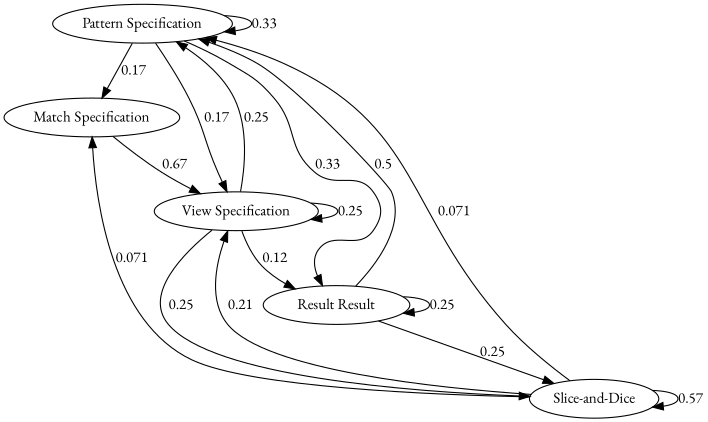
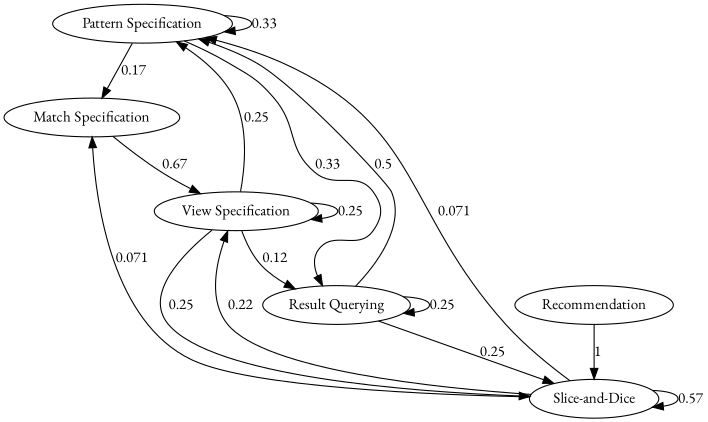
  digraph {
    fontname="EB Garamond"
    node [fontname="EB Garamond"]
    edge [fontname="EB Garamond" weight=0.25]
    "Pattern Specification"
    "Match Specification"
    "View Specification"
-   "Result Querying" [label="Result Result"]
+   "Result Querying"
    "Slice-and-Dice"
+   Recommendation
    "Pattern Specification" -> "Pattern Specification" [label=0.33 weight=0.3333333333333333]
    "Pattern Specification" -> "Match Specification" [label=0.17 weight=0.16666666666666666]
-   "Pattern Specification" -> "View Specification" [label=0.17 weight=0.16666666666666666]
    "Pattern Specification" -> "Result Querying" [label=0.33 weight=0.3333333333333333]
    "Match Specification" -> "View Specification" [label=0.67 weight=0.6666666666666666]
    "View Specification" -> "Pattern Specification" [label=0.25]
    "View Specification" -> "View Specification" [label=0.25]
    "View Specification" -> "Result Querying" [label=0.12 weight=0.125]
    "View Specification" -> "Slice-and-Dice" [label=0.25]
    "Result Querying" -> "Pattern Specification" [label=0.5 weight=0.5]
    "Result Querying" -> "Result Querying" [label=0.25]
    "Result Querying" -> "Slice-and-Dice" [label=0.25]
    "Slice-and-Dice" -> "Pattern Specification" [label=0.071 weight=0.07142857142857142]
    "Slice-and-Dice" -> "Match Specification" [label=0.071 weight=0.07142857142857142]
-   "Slice-and-Dice" -> "View Specification" [label=0.21 weight=0.21428571428571427]
+   "Slice-and-Dice" -> "View Specification" [label=0.22 weight=0.21428571428571427]
    "Slice-and-Dice" -> "Slice-and-Dice" [label=0.57 weight=0.5714285714285714]
+   Recommendation -> "Slice-and-Dice" [label=1 weight=1.0]
  }
